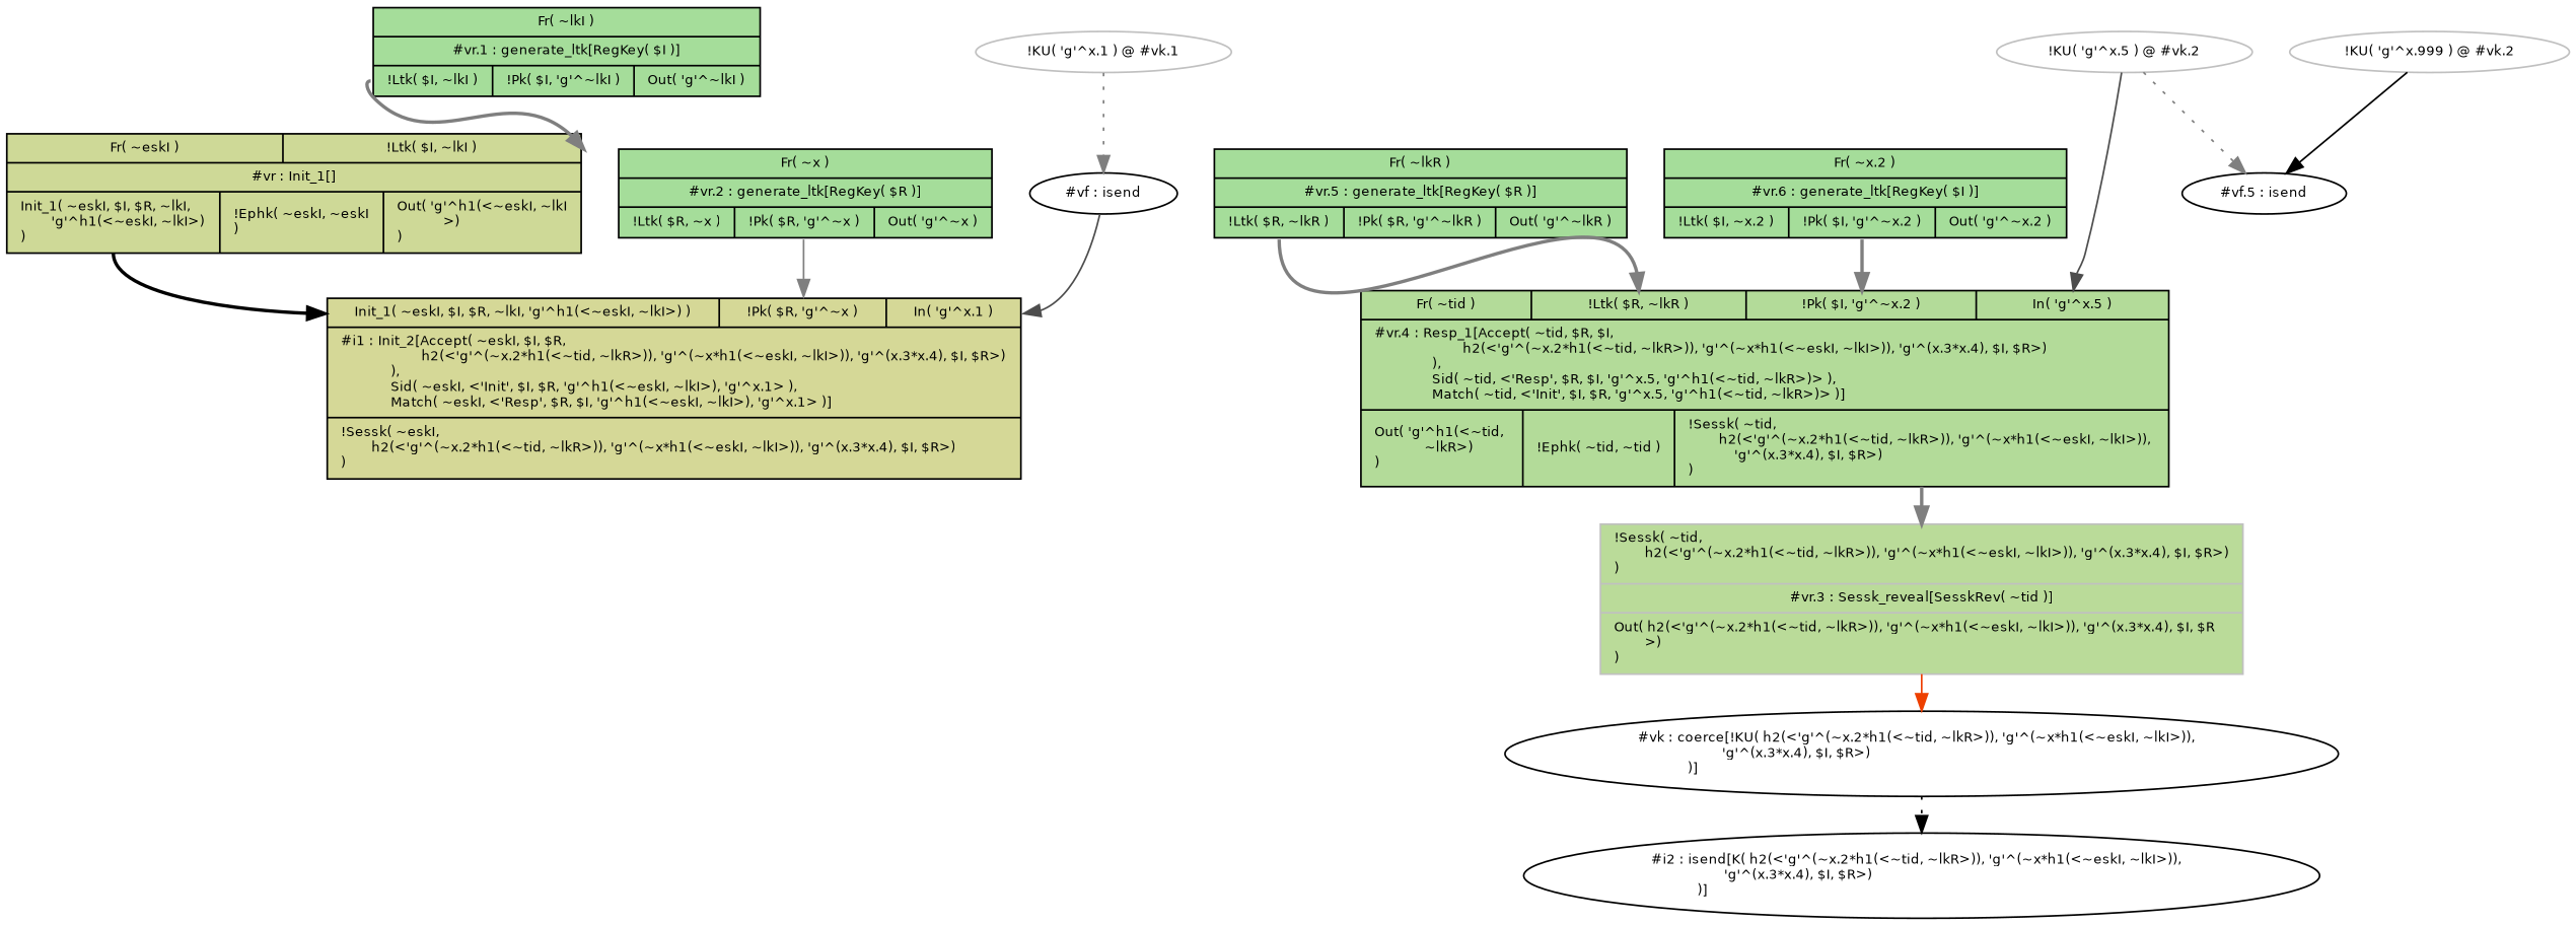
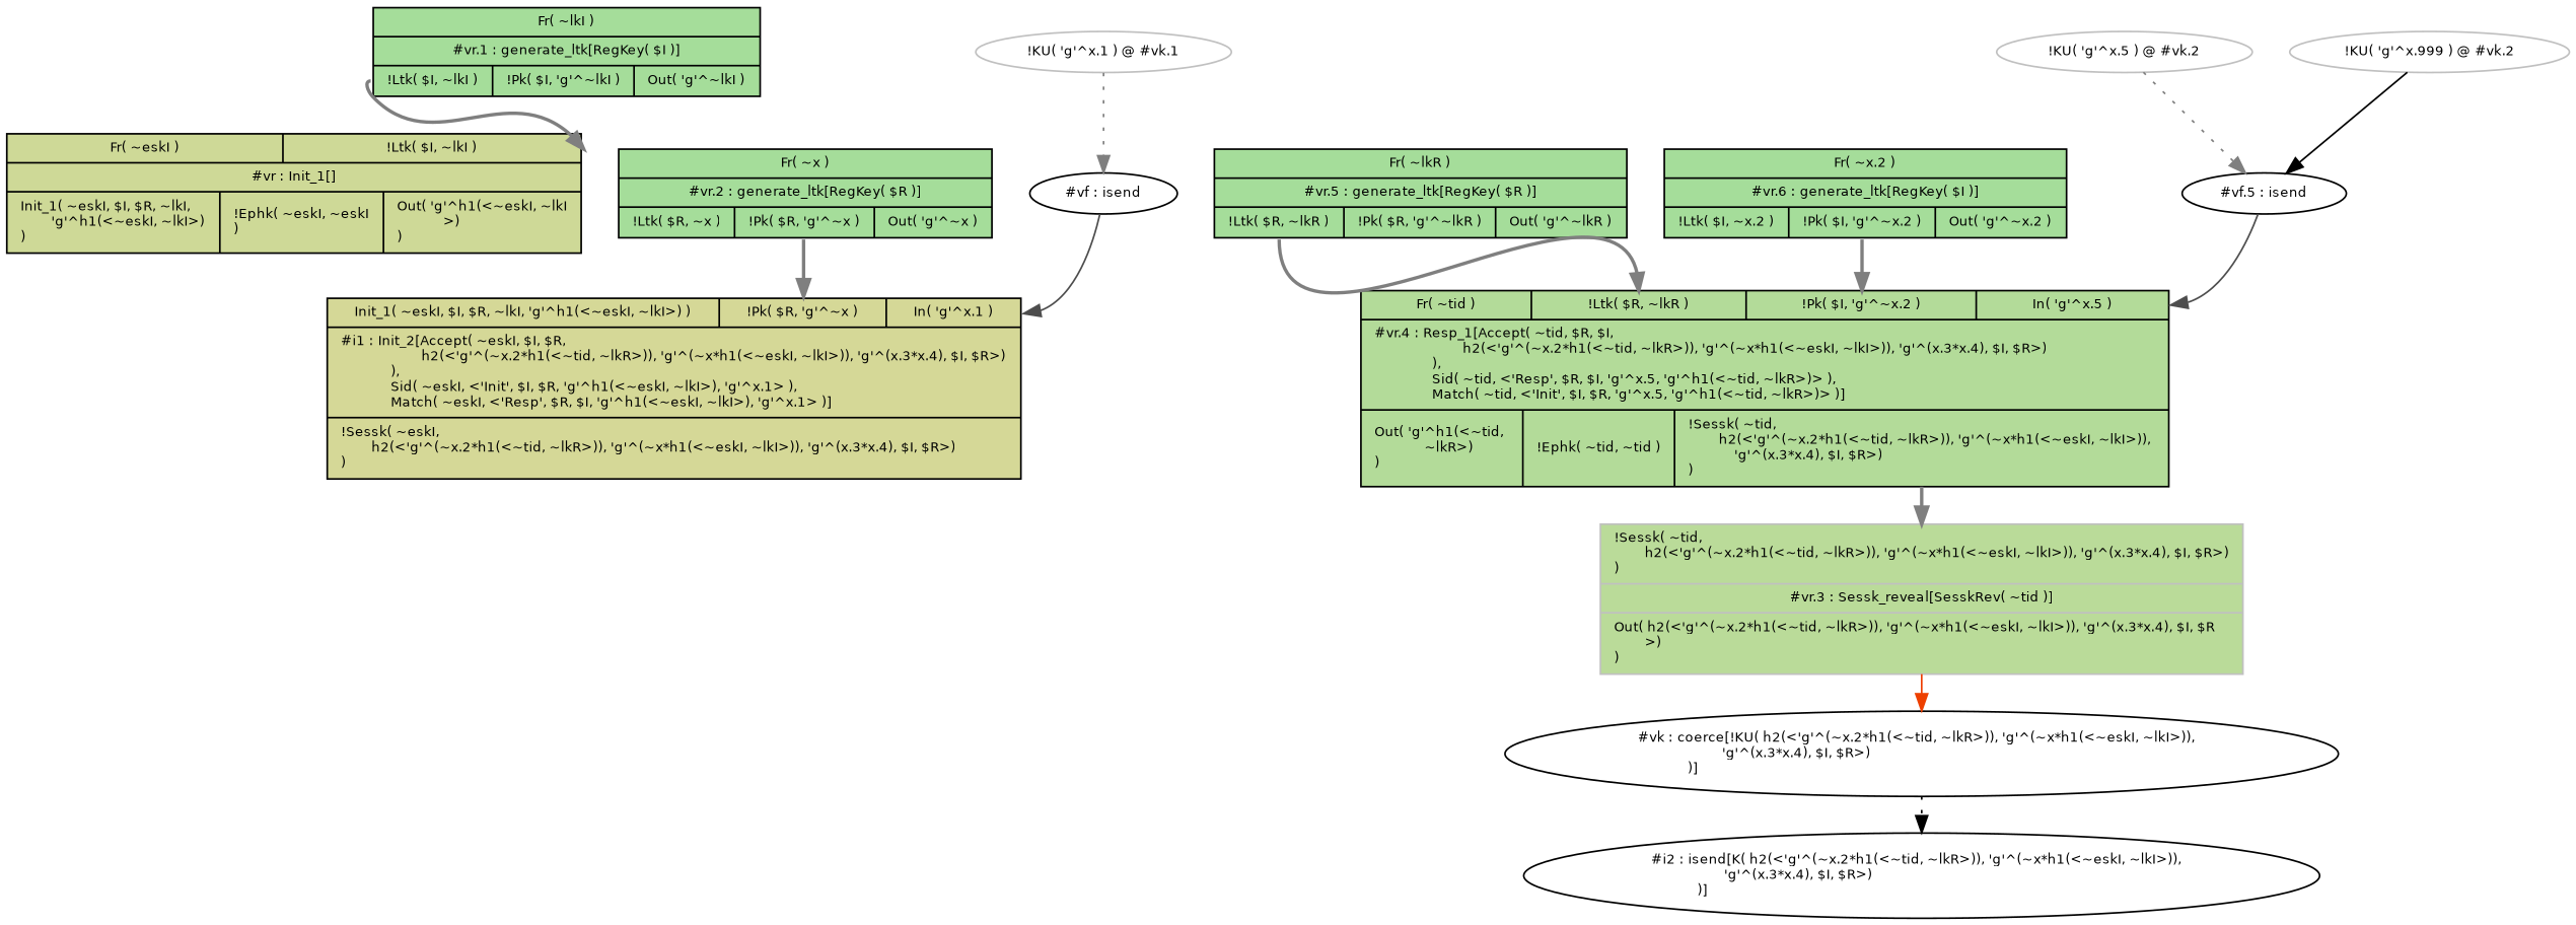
  digraph {
    nodesep=0.3
    ranksep=0.3
    node [fontname=Helvetica fontsize=8 shape=record style=filled]
    edge [color=gray50 fontname=Helvetica fontsize=8 style=bold]
    n1 [fillcolor="#d5d897" height=0.2 label="{{<n0> Init_1( ~eskI, $I, $R, ~lkI, 'g'^h1(\<~eskI, ~lkI\>) )|<n1> !Pk( $R, 'g'^~x )|<n2> In( 'g'^x.1 )}|{<n3> #i1 : Init_2[Accept( ~eskI, $I, $R,\l&nbsp;&nbsp;&nbsp;&nbsp;&nbsp;&nbsp;&nbsp;&nbsp;&nbsp;&nbsp;&nbsp;&nbsp;&nbsp;&nbsp;&nbsp;&nbsp;&nbsp;&nbsp;&nbsp;&nbsp;&nbsp;h2(\<'g'^(~x.2*h1(\<~tid, ~lkR\>)), 'g'^(~x*h1(\<~eskI, ~lkI\>)), 'g'^(x.3*x.4), $I, $R\>)\l&nbsp;&nbsp;&nbsp;&nbsp;&nbsp;&nbsp;&nbsp;&nbsp;&nbsp;&nbsp;&nbsp;&nbsp;&nbsp;),\l&nbsp;&nbsp;&nbsp;&nbsp;&nbsp;&nbsp;&nbsp;&nbsp;&nbsp;&nbsp;&nbsp;&nbsp;&nbsp;Sid( ~eskI, \<'Init', $I, $R, 'g'^h1(\<~eskI, ~lkI\>), 'g'^x.1\> ),\l&nbsp;&nbsp;&nbsp;&nbsp;&nbsp;&nbsp;&nbsp;&nbsp;&nbsp;&nbsp;&nbsp;&nbsp;&nbsp;Match( ~eskI, \<'Resp', $R, $I, 'g'^h1(\<~eskI, ~lkI\>), 'g'^x.1\> )]\l}|{<n4> !Sessk( ~eskI,\l&nbsp;&nbsp;&nbsp;&nbsp;&nbsp;&nbsp;&nbsp;&nbsp;h2(\<'g'^(~x.2*h1(\<~tid, ~lkR\>)), 'g'^(~x*h1(\<~eskI, ~lkI\>)), 'g'^(x.3*x.4), $I, $R\>)\l)\l}}" width=0.3]
    n2 [height=0.2 label="#i2 : isend[K( h2(<'g'^(~x.2*h1(<~tid, ~lkR>)), 'g'^(~x*h1(<~eskI, ~lkI>)), \l&nbsp;&nbsp;&nbsp;&nbsp;&nbsp;&nbsp;&nbsp;&nbsp;&nbsp;&nbsp;&nbsp;&nbsp;&nbsp;&nbsp;&nbsp;&nbsp;&nbsp;&nbsp;&nbsp;'g'^(x.3*x.4), $I, $R>)\l&nbsp;&nbsp;&nbsp;&nbsp;&nbsp;&nbsp;&nbsp;&nbsp;&nbsp;&nbsp;&nbsp;&nbsp;)]\l" shape=ellipse width=0.3 style=""]
    n3 [height=0.2 label="#vf : isend" shape=ellipse width=0.3 style=""]
    n4 [height=0.2 label="#vk : coerce[!KU( h2(<'g'^(~x.2*h1(<~tid, ~lkR>)), 'g'^(~x*h1(<~eskI, ~lkI>)), \l&nbsp;&nbsp;&nbsp;&nbsp;&nbsp;&nbsp;&nbsp;&nbsp;&nbsp;&nbsp;&nbsp;&nbsp;&nbsp;&nbsp;&nbsp;&nbsp;&nbsp;&nbsp;&nbsp;&nbsp;&nbsp;&nbsp;'g'^(x.3*x.4), $I, $R>)\l&nbsp;&nbsp;&nbsp;&nbsp;&nbsp;&nbsp;&nbsp;&nbsp;&nbsp;&nbsp;&nbsp;&nbsp;&nbsp;)]\l" shape=ellipse width=0.3 style=""]
    n5 [fillcolor="#ced997" height=0.2 label="{{<n9> Fr( ~eskI )|<n10> !Ltk( $I, ~lkI )}|{<n11> #vr : Init_1[]}|{<n12> Init_1( ~eskI, $I, $R, ~lkI,\l&nbsp;&nbsp;&nbsp;&nbsp;&nbsp;&nbsp;&nbsp;&nbsp;'g'^h1(\<~eskI, ~lkI\>)\l)\l|<n13> !Ephk( ~eskI, ~eskI\l)\l|<n14> Out( 'g'^h1(\<~eskI, ~lkI\l&nbsp;&nbsp;&nbsp;&nbsp;&nbsp;&nbsp;&nbsp;&nbsp;&nbsp;&nbsp;&nbsp;&nbsp;\>)\l)\l}}" width=0.3]
    n6 [fillcolor="#a5dd9a" height=0.2 label="{{<n16> Fr( ~lkI )}|{<n17> #vr.1 : generate_ltk[RegKey( $I )]}|{<n18> !Ltk( $I, ~lkI )|<n19> !Pk( $I, 'g'^~lkI )|<n20> Out( 'g'^~lkI )}}" width=0.3]
    n7 [fillcolor="#a5dd9a" height=0.2 label="{{<n22> Fr( ~x )}|{<n23> #vr.2 : generate_ltk[RegKey( $R )]}|{<n24> !Ltk( $R, ~x )|<n25> !Pk( $R, 'g'^~x )|<n26> Out( 'g'^~x )}}" width=0.3]
    n8 [color=gray fillcolor="#badb99" height=0.2 label="{{<n28> !Sessk( ~tid,\l&nbsp;&nbsp;&nbsp;&nbsp;&nbsp;&nbsp;&nbsp;&nbsp;h2(\<'g'^(~x.2*h1(\<~tid, ~lkR\>)), 'g'^(~x*h1(\<~eskI, ~lkI\>)), 'g'^(x.3*x.4), $I, $R\>)\l)\l}|{<n29> #vr.3 : Sessk_reveal[SesskRev( ~tid )]}|{<n30> Out( h2(\<'g'^(~x.2*h1(\<~tid, ~lkR\>)), 'g'^(~x*h1(\<~eskI, ~lkI\>)), 'g'^(x.3*x.4), $I, $R\l&nbsp;&nbsp;&nbsp;&nbsp;&nbsp;&nbsp;&nbsp;&nbsp;\>)\l)\l}}" width=0.3]
    n9 [fillcolor="#b3db99" height=0.2 label="{{<n32> Fr( ~tid )|<n33> !Ltk( $R, ~lkR )|<n34> !Pk( $I, 'g'^~x.2 )|<n35> In( 'g'^x.5 )}|{<n36> #vr.4 : Resp_1[Accept( ~tid, $R, $I,\l&nbsp;&nbsp;&nbsp;&nbsp;&nbsp;&nbsp;&nbsp;&nbsp;&nbsp;&nbsp;&nbsp;&nbsp;&nbsp;&nbsp;&nbsp;&nbsp;&nbsp;&nbsp;&nbsp;&nbsp;&nbsp;&nbsp;&nbsp;h2(\<'g'^(~x.2*h1(\<~tid, ~lkR\>)), 'g'^(~x*h1(\<~eskI, ~lkI\>)), 'g'^(x.3*x.4), $I, $R\>)\l&nbsp;&nbsp;&nbsp;&nbsp;&nbsp;&nbsp;&nbsp;&nbsp;&nbsp;&nbsp;&nbsp;&nbsp;&nbsp;&nbsp;&nbsp;),\l&nbsp;&nbsp;&nbsp;&nbsp;&nbsp;&nbsp;&nbsp;&nbsp;&nbsp;&nbsp;&nbsp;&nbsp;&nbsp;&nbsp;&nbsp;Sid( ~tid, \<'Resp', $R, $I, 'g'^x.5, 'g'^h1(\<~tid, ~lkR\>)\> ),\l&nbsp;&nbsp;&nbsp;&nbsp;&nbsp;&nbsp;&nbsp;&nbsp;&nbsp;&nbsp;&nbsp;&nbsp;&nbsp;&nbsp;&nbsp;Match( ~tid, \<'Init', $I, $R, 'g'^x.5, 'g'^h1(\<~tid, ~lkR\>)\> )]\l}|{<n37> Out( 'g'^h1(\<~tid, \l&nbsp;&nbsp;&nbsp;&nbsp;&nbsp;&nbsp;&nbsp;&nbsp;&nbsp;&nbsp;&nbsp;&nbsp;&nbsp;~lkR\>)\l)\l|<n38> !Ephk( ~tid, ~tid )|<n39> !Sessk( ~tid,\l&nbsp;&nbsp;&nbsp;&nbsp;&nbsp;&nbsp;&nbsp;&nbsp;h2(\<'g'^(~x.2*h1(\<~tid, ~lkR\>)), 'g'^(~x*h1(\<~eskI, ~lkI\>)), \l&nbsp;&nbsp;&nbsp;&nbsp;&nbsp;&nbsp;&nbsp;&nbsp;&nbsp;&nbsp;&nbsp;&nbsp;'g'^(x.3*x.4), $I, $R\>)\l)\l}}" width=0.3]
    n10 [height=0.2 label="#vf.5 : isend" shape=ellipse width=0.3 style=""]
    n11 [fillcolor="#a5dd9a" height=0.2 label="{{<n42> Fr( ~lkR )}|{<n43> #vr.5 : generate_ltk[RegKey( $R )]}|{<n44> !Ltk( $R, ~lkR )|<n45> !Pk( $R, 'g'^~lkR )|<n46> Out( 'g'^~lkR )}}" width=0.3]
    n12 [fillcolor="#a5dd9a" height=0.2 label="{{<n48> Fr( ~x.2 )}|{<n49> #vr.6 : generate_ltk[RegKey( $I )]}|{<n50> !Ltk( $I, ~x.2 )|<n51> !Pk( $I, 'g'^~x.2 )|<n52> Out( 'g'^~x.2 )}}" width=0.3]
    n13 [color=gray height=0.2 label="!KU( 'g'^x.1 ) @ #vk.1" shape=ellipse width=0.3 style=""]
    n14 [color=gray height=0.2 label="!KU( 'g'^x.5 ) @ #vk.2" shape=ellipse width=0.3 style=""]
    n15 [color=gray height=0.2 label="!KU( 'g'^x.999 ) @ #vk.2" shape=ellipse width=0.3 style=""]
    n3 -> n1 [color=gray30 headport=n2 style=""]
    n4 -> n2 [color=black style=dotted]
-   n5 -> n1 [headport=n0 tailport=n12 weight=10.0 color=""]
    n6 -> n5 [headport=n10 tailport=n18 weight=10.0]
-   n7 -> n1 [headport=n1 style=solid tailport=n25 weight=10.0]
+   n7 -> n1 [headport=n1 tailport=n25 weight=10.0]
    n8 -> n4 [color=orangered2 tailport=n30 style=""]
    n9 -> n8 [headport=n28 tailport=n39 weight=10.0]
-   n14 -> n9 [color=gray30 headport=n35 style=""]
+   n10 -> n9 [color=gray30 headport=n35 style=""]
    n11 -> n9 [headport=n33 tailport=n44 weight=10.0]
    n12 -> n9 [headport=n34 tailport=n51 weight=10.0]
    n13 -> n3 [style=dotted]
    n14 -> n10 [style=dotted]
    n15 -> n10 [color=black style=solid]
  }
